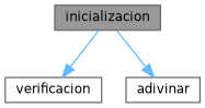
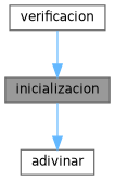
  digraph {
    rankdir=TB
    node [color=grey40 fillcolor=white fontname=Helvetica fontsize=10 shape=box style=filled]
    edge [color=steelblue1 fontname=Helvetica fontsize=10 labelfontname=Helvetica labelfontsize=10 style=solid]
    n1 [color=gray40 fillcolor=grey60 fontcolor=black height=0.2 label=inicializacion width=0.4]
    n2 [height=0.2 label=verificacion width=0.4]
    n3 [height=0.2 label=adivinar width=0.4]
-   n1 -> n2
+   n2 -> n1
    n1 -> n3
  }
